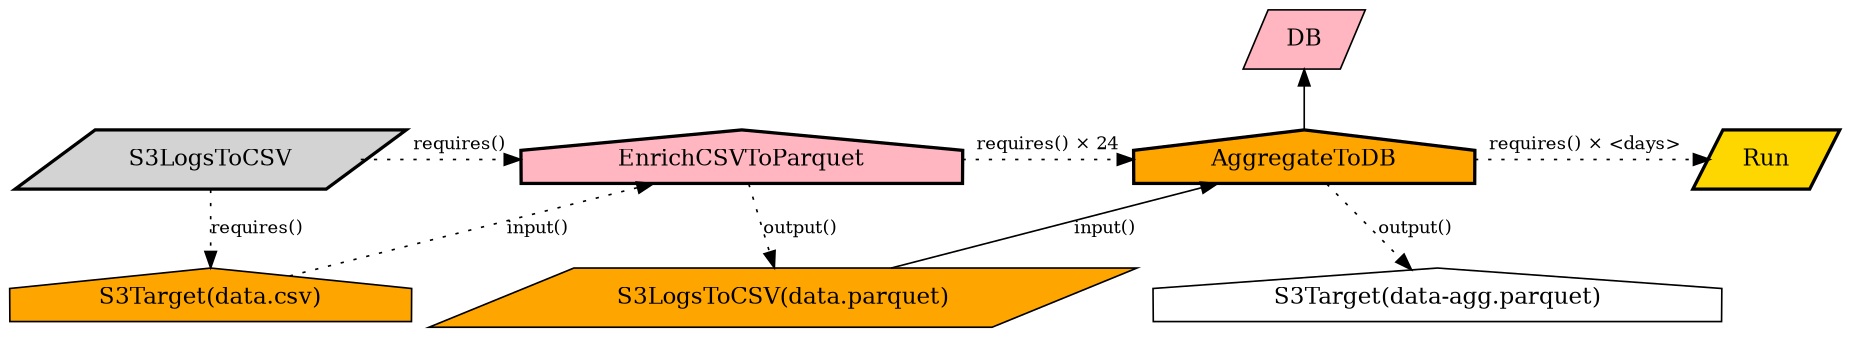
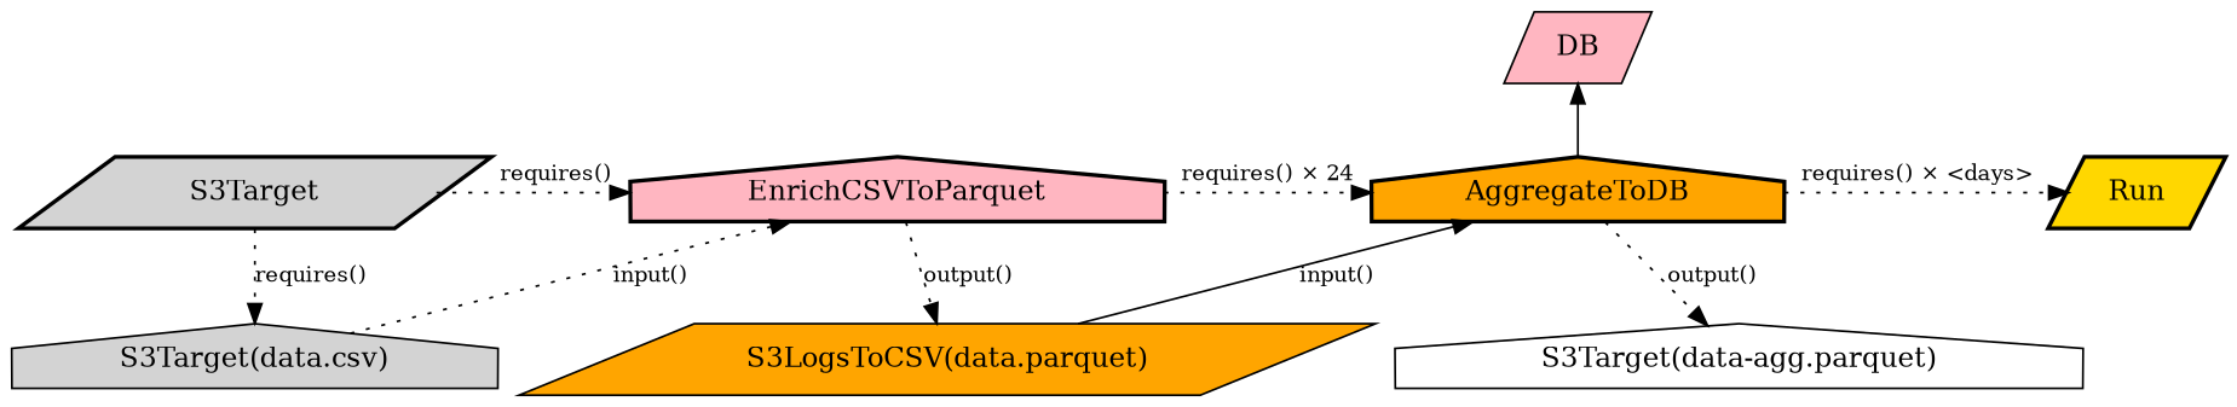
  digraph {
    fontname="DejaVu Serif"
    node [fillcolor=lightpink fontname="DejaVu Serif" shape=parallelogram style=filled]
    edge [fontname="DejaVu Serif" fontsize=11 style=dotted]
    n1 [label=DB]
-   n2 [fillcolor=lightgrey label=S3LogsToCSV style="bold,filled"]
+   n2 [fillcolor=lightgrey label=S3Target style="bold,filled"]
    n3 [label=EnrichCSVToParquet shape=house style="bold,filled"]
    n4 [fillcolor=orange label=AggregateToDB shape=house style="bold,filled"]
    n5 [fillcolor=gold label=Run style="bold,filled"]
-   n6 [fillcolor=orange label="S3Target(data.csv)" shape=house]
+   n6 [fillcolor=lightgrey label="S3Target(data.csv)" shape=house]
    n7 [fillcolor=orange label="S3LogsToCSV(data.parquet)"]
    n8 [fillcolor=white label="S3Target(data-agg.parquet)" shape=house]
    subgraph sub_1 {
      rank=min
      n1
    }
    subgraph sub_2 {
      rank=same
      n2
      n3
      n4
      n5
    }
    subgraph sub_3 {
      rank=same
      n6
      n7
      n8
    }
    n2 -> n3 [label="requires()"]
    n2 -> n6 [label="requires()"]
    n3 -> n4 [label="requires() × 24"]
    n3 -> n7 [label="output()"]
    n4 -> n1 [style=solid]
    n4 -> n5 [label="requires() × <days>"]
    n4 -> n8 [label="output()"]
    n6 -> n3 [label="input()"]
    n7 -> n4 [label="input()" style=solid]
  }
